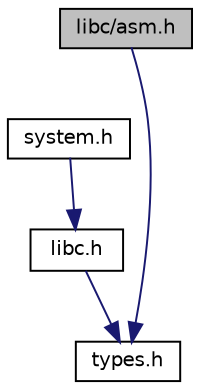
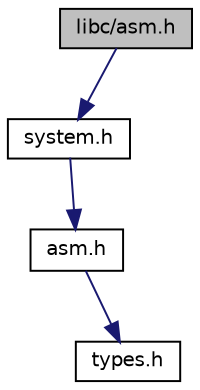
  digraph {
    node [color=black fillcolor=white fontname=Helvetica fontsize=10 shape=record style=filled]
    edge [color=midnightblue fontname=Helvetica fontsize=10 labelfontname=Helvetica labelfontsize=10 style=solid]
    n1 [fillcolor=grey75 fontcolor=black height=0.2 label="libc/asm.h" width=0.4]
    n2 [height=0.2 label="system.h" width=0.4]
-   n3 [height=0.2 label="libc.h" width=0.4]
+   n3 [height=0.2 label="asm.h" width=0.4]
    n4 [height=0.2 label="types.h" width=0.4]
-   n1 -> n4
+   n1 -> n2
    n2 -> n3
    n3 -> n4
  }
